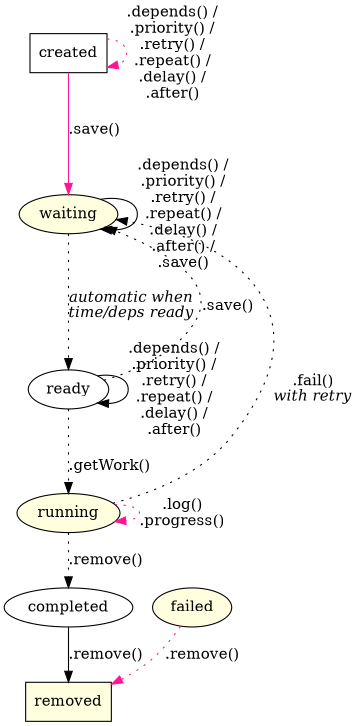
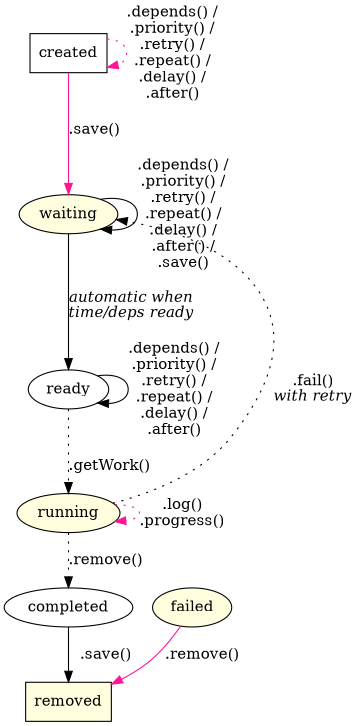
  digraph {
    mclimit=20.0
    rankdir=TB
    splines=spline
    node [fillcolor=lightyellow style=filled]
    edge [color=black style=dotted]
    created [fillcolor=white shape=box]
    waiting
    ready [fillcolor=white]
    running
    completed [fillcolor=white]
    removed [shape=box]
    failed
    created -> created [color=deeppink label=".depends() /\n.priority() /\n.retry() /\n.repeat() /\n.delay() /\n.after()"]
    created -> waiting [color=deeppink label=".save()" style=solid weight=100.0]
    waiting -> waiting [label=".depends() /\n.priority() /\n.retry() /\n.repeat() /\n.delay() /\n.after() /\n.save()" style=solid]
-   waiting -> ready [label=<<I>automatic when<br/>time/deps ready</I>> weight=100.0]
-   ready -> waiting [label=".save()"]
+   waiting -> ready [label=<<I>automatic when<br/>time/deps ready</I>> style=solid weight=100.0]
    ready -> ready [label=".depends() /\n.priority() /\n.retry() /\n.repeat() /\n.delay() /\n.after()" style=solid]
    ready -> running [label=".getWork()" weight=100.0]
    running -> waiting [label=<.fail()<BR/><I>with retry</I>>]
    running -> running [color=deeppink label=".log()\n.progress()"]
    running -> completed [label=".remove()" weight=100.0]
-   completed -> removed [label=".remove()" style=solid weight=100.0]
-   failed -> removed [color=deeppink label=".remove()"]
+   completed -> removed [label=".save()" style=solid weight=100.0]
+   failed -> removed [color=deeppink label=".remove()" style=solid]
  }
